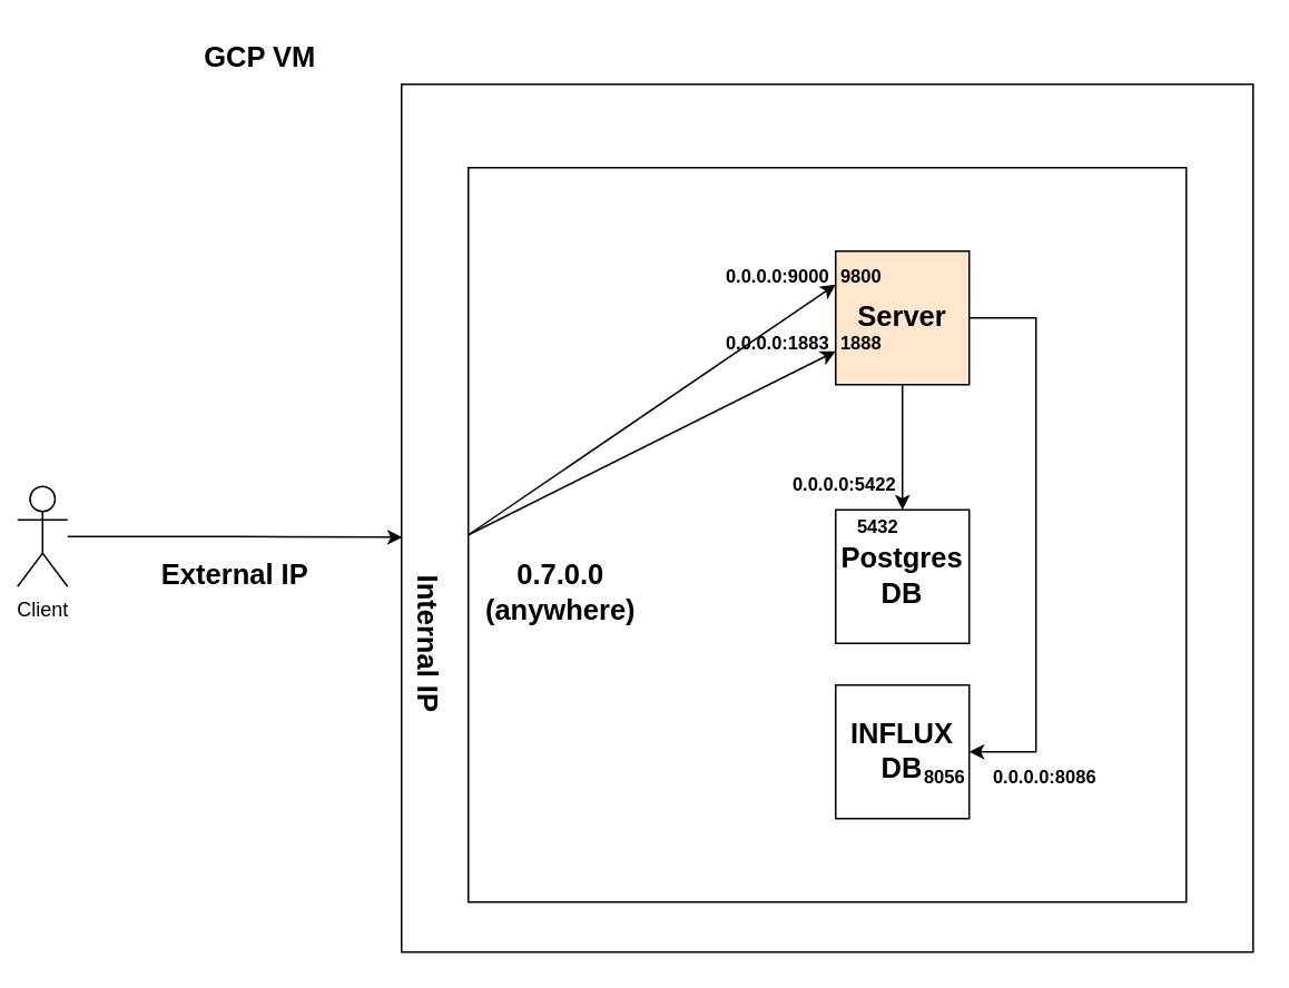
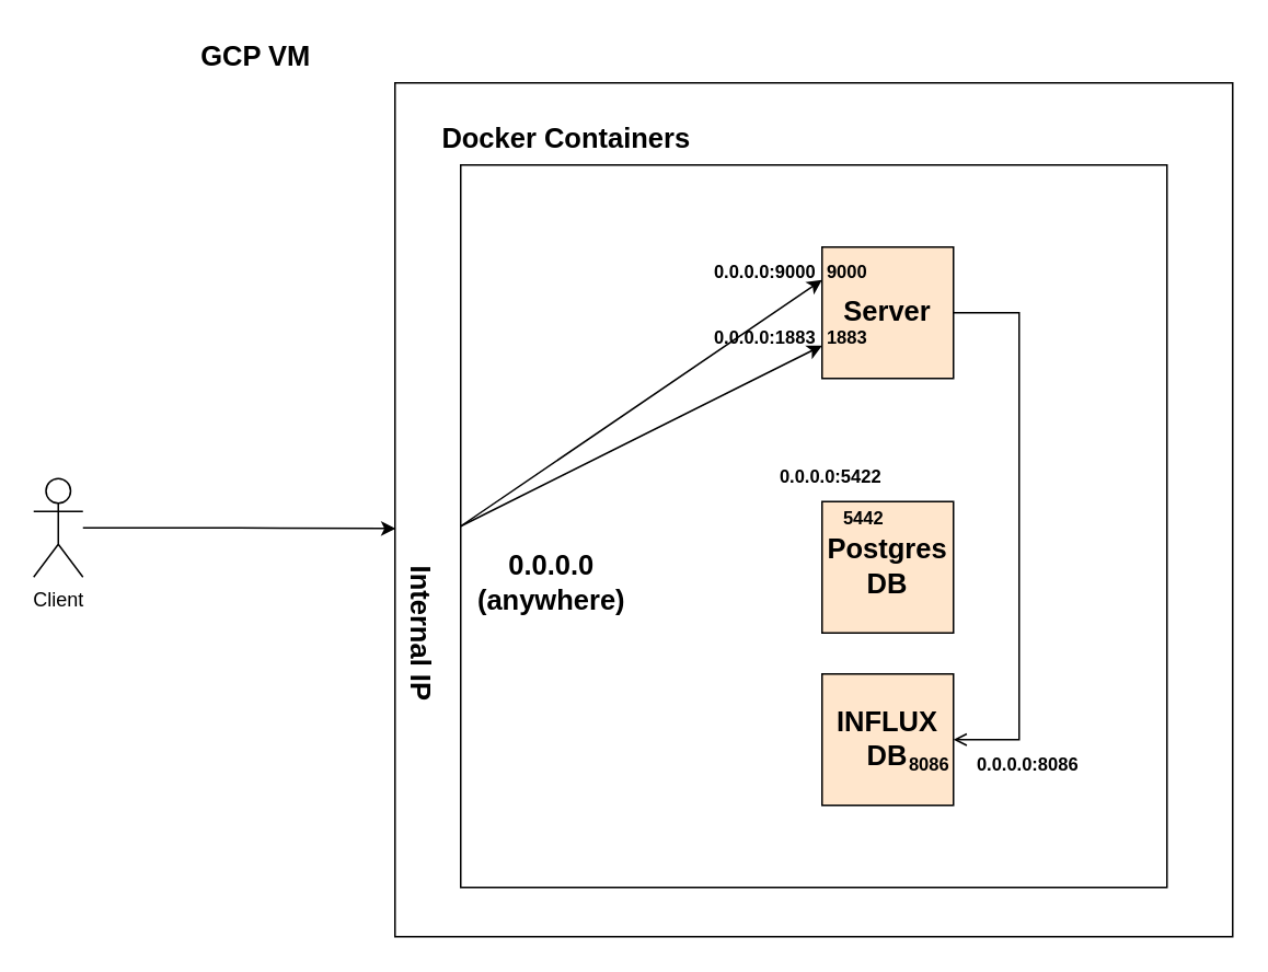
  <mxCell id="0" />
  <mxCell id="1" parent="0" />
  <mxCell id="2" value="" style="rounded=0;whiteSpace=wrap;html=1;" vertex="1" parent="1"><mxGeometry x="240" y="50" width="510" height="520" as="geometry" /></mxCell>
  <mxCell id="3" value="" style="rounded=0;whiteSpace=wrap;html=1;" parent="1" vertex="1"><mxGeometry x="280" y="100" width="430" height="440" as="geometry" /></mxCell>
- <mxCell id="5" style="edgeStyle=orthogonalEdgeStyle;rounded=0;orthogonalLoop=1;jettySize=auto;html=1;" parent="1" source="7" target="9" edge="1"><mxGeometry relative="1" as="geometry"><Array as="points"><mxPoint x="620" y="190" /><mxPoint x="620" y="450" /></Array></mxGeometry></mxCell>
- <mxCell id="6" style="edgeStyle=orthogonalEdgeStyle;rounded=0;orthogonalLoop=1;jettySize=auto;html=1;" parent="1" source="7" target="8" edge="1"><mxGeometry relative="1" as="geometry" /></mxCell>
+ <mxCell id="4" value="Docker Containers" style="text;html=1;align=center;verticalAlign=middle;resizable=0;points=[];autosize=1;strokeColor=none;fillColor=none;fontSize=17;fontStyle=1" parent="1" vertex="1"><mxGeometry x="259" y="70" width="170" height="30" as="geometry" /></mxCell>
+ <mxCell id="5" style="edgeStyle=orthogonalEdgeStyle;rounded=0;orthogonalLoop=1;jettySize=auto;html=1;endArrow=open;" parent="1" source="7" target="9" edge="1"><mxGeometry relative="1" as="geometry"><Array as="points"><mxPoint x="620" y="190" /><mxPoint x="620" y="450" /></Array></mxGeometry></mxCell>
  <mxCell id="7" value="Server" style="whiteSpace=wrap;html=1;aspect=fixed;fontStyle=1;fontSize=17;fillColor=#ffe6cc;" parent="1" vertex="1"><mxGeometry x="500" y="150" width="80" height="80" as="geometry" /></mxCell>
- <mxCell id="8" value="Postgres&lt;br&gt;DB" style="whiteSpace=wrap;html=1;aspect=fixed;fontStyle=1;fontSize=17;" parent="1" vertex="1"><mxGeometry x="500" y="305" width="80" height="80" as="geometry" /></mxCell>
- <mxCell id="9" value="INFLUX&lt;br&gt;DB" style="whiteSpace=wrap;html=1;aspect=fixed;fontStyle=1;fontSize=17;" parent="1" vertex="1"><mxGeometry x="500" y="410" width="80" height="80" as="geometry" /></mxCell>
+ <mxCell id="8" value="Postgres&lt;br&gt;DB" style="whiteSpace=wrap;html=1;aspect=fixed;fontStyle=1;fontSize=17;fillColor=#ffe6cc;" parent="1" vertex="1"><mxGeometry x="500" y="305" width="80" height="80" as="geometry" /></mxCell>
+ <mxCell id="9" value="INFLUX&lt;br&gt;DB" style="whiteSpace=wrap;html=1;aspect=fixed;fontStyle=1;fontSize=17;fillColor=#ffe6cc;" parent="1" vertex="1"><mxGeometry x="500" y="410" width="80" height="80" as="geometry" /></mxCell>
  <mxCell id="10" style="edgeStyle=orthogonalEdgeStyle;rounded=0;orthogonalLoop=1;jettySize=auto;html=1;entryX=0.001;entryY=0.522;entryDx=0;entryDy=0;entryPerimeter=0;" parent="1" source="11" target="2" edge="1"><mxGeometry relative="1" as="geometry"><mxPoint x="237" y="320" as="targetPoint" /></mxGeometry></mxCell>
- <mxCell id="11" value="Client" style="shape=umlActor;verticalLabelPosition=bottom;verticalAlign=top;html=1;outlineConnect=0;" parent="1" vertex="1"><mxGeometry x="10" y="291" width="30" height="60" as="geometry" /></mxCell>
- <mxCell id="12" value="External IP" style="text;html=1;align=center;verticalAlign=middle;resizable=0;points=[];autosize=1;strokeColor=none;fillColor=none;fontSize=17;fontStyle=1" parent="1" vertex="1"><mxGeometry x="85" y="330" width="110" height="30" as="geometry" /></mxCell>
+ <mxCell id="11" value="Client" style="shape=umlActor;verticalLabelPosition=bottom;verticalAlign=top;html=1;outlineConnect=0;" parent="1" vertex="1"><mxGeometry x="20" y="291" width="30" height="60" as="geometry" /></mxCell>
  <mxCell id="13" value="" style="endArrow=classic;html=1;rounded=0;exitX=0;exitY=0.5;exitDx=0;exitDy=0;entryX=0;entryY=0.25;entryDx=0;entryDy=0;" parent="1" source="3" target="7" edge="1"><mxGeometry width="50" height="50" relative="1" as="geometry"><mxPoint x="180" y="350" as="sourcePoint" /><mxPoint x="230" y="300" as="targetPoint" /></mxGeometry></mxCell>
  <mxCell id="14" value="" style="endArrow=classic;html=1;rounded=0;exitX=0;exitY=0.5;exitDx=0;exitDy=0;" parent="1" source="3" target="7" edge="1"><mxGeometry width="50" height="50" relative="1" as="geometry"><mxPoint x="290" y="330" as="sourcePoint" /><mxPoint x="510" y="180" as="targetPoint" /></mxGeometry></mxCell>
- <mxCell id="15" value="0.7.0.0&lt;br&gt;(anywhere)" style="text;html=1;align=center;verticalAlign=middle;resizable=0;points=[];autosize=1;strokeColor=none;fillColor=none;fontSize=17;fontStyle=1" parent="1" vertex="1"><mxGeometry x="280" y="330" width="110" height="50" as="geometry" /></mxCell>
+ <mxCell id="15" value="0.0.0.0&lt;br&gt;(anywhere)" style="text;html=1;align=center;verticalAlign=middle;resizable=0;points=[];autosize=1;strokeColor=none;fillColor=none;fontSize=17;fontStyle=1" parent="1" vertex="1"><mxGeometry x="280" y="330" width="110" height="50" as="geometry" /></mxCell>
  <mxCell id="16" value="0.0.0.0:9000" style="text;html=1;align=center;verticalAlign=middle;resizable=0;points=[];autosize=1;strokeColor=none;fillColor=none;fontSize=11;fontStyle=1" parent="1" vertex="1"><mxGeometry x="420" y="150" width="90" height="30" as="geometry" /></mxCell>
- <mxCell id="17" value="9800" style="text;html=1;align=center;verticalAlign=middle;resizable=0;points=[];autosize=1;strokeColor=none;fillColor=none;fontSize=11;fontStyle=1" parent="1" vertex="1"><mxGeometry x="490" y="150" width="50" height="30" as="geometry" /></mxCell>
+ <mxCell id="17" value="9000" style="text;html=1;align=center;verticalAlign=middle;resizable=0;points=[];autosize=1;strokeColor=none;fillColor=none;fontSize=11;fontStyle=1" parent="1" vertex="1"><mxGeometry x="490" y="150" width="50" height="30" as="geometry" /></mxCell>
  <mxCell id="18" value="0.0.0.0:1883" style="text;html=1;align=center;verticalAlign=middle;resizable=0;points=[];autosize=1;strokeColor=none;fillColor=none;fontSize=11;fontStyle=1" parent="1" vertex="1"><mxGeometry x="420" y="190" width="90" height="30" as="geometry" /></mxCell>
- <mxCell id="19" value="1888" style="text;html=1;align=center;verticalAlign=middle;resizable=0;points=[];autosize=1;strokeColor=none;fillColor=none;fontSize=11;fontStyle=1" parent="1" vertex="1"><mxGeometry x="490" y="190" width="50" height="30" as="geometry" /></mxCell>
+ <mxCell id="19" value="1883" style="text;html=1;align=center;verticalAlign=middle;resizable=0;points=[];autosize=1;strokeColor=none;fillColor=none;fontSize=11;fontStyle=1" parent="1" vertex="1"><mxGeometry x="490" y="190" width="50" height="30" as="geometry" /></mxCell>
  <mxCell id="20" value="0.0.0.0:5422" style="text;html=1;align=center;verticalAlign=middle;resizable=0;points=[];autosize=1;strokeColor=none;fillColor=none;fontSize=11;fontStyle=1" parent="1" vertex="1"><mxGeometry x="460" y="275" width="90" height="30" as="geometry" /></mxCell>
- <mxCell id="21" value="5432" style="text;html=1;align=center;verticalAlign=middle;resizable=0;points=[];autosize=1;strokeColor=none;fillColor=none;fontSize=11;fontStyle=1" parent="1" vertex="1"><mxGeometry x="500" y="300" width="50" height="30" as="geometry" /></mxCell>
+ <mxCell id="21" value="5442" style="text;html=1;align=center;verticalAlign=middle;resizable=0;points=[];autosize=1;strokeColor=none;fillColor=none;fontSize=11;fontStyle=1" parent="1" vertex="1"><mxGeometry x="500" y="300" width="50" height="30" as="geometry" /></mxCell>
  <mxCell id="22" value="0.0.0.0:8086" style="text;html=1;align=center;verticalAlign=middle;resizable=0;points=[];autosize=1;strokeColor=none;fillColor=none;fontSize=11;fontStyle=1" parent="1" vertex="1"><mxGeometry x="580" y="450" width="90" height="30" as="geometry" /></mxCell>
- <mxCell id="23" value="8056" style="text;html=1;align=center;verticalAlign=middle;resizable=0;points=[];autosize=1;strokeColor=none;fillColor=none;fontSize=11;fontStyle=1" parent="1" vertex="1"><mxGeometry x="540" y="450" width="50" height="30" as="geometry" /></mxCell>
+ <mxCell id="23" value="8086" style="text;html=1;align=center;verticalAlign=middle;resizable=0;points=[];autosize=1;strokeColor=none;fillColor=none;fontSize=11;fontStyle=1" parent="1" vertex="1"><mxGeometry x="540" y="450" width="50" height="30" as="geometry" /></mxCell>
  <mxCell id="24" value="GCP VM" style="text;html=1;align=center;verticalAlign=middle;resizable=0;points=[];autosize=1;strokeColor=none;fillColor=none;fontSize=17;fontStyle=1" vertex="1" parent="1"><mxGeometry x="110" y="20" width="90" height="30" as="geometry" /></mxCell>
  <mxCell id="25" value="Internal IP" style="text;html=1;align=center;verticalAlign=middle;resizable=0;points=[];autosize=1;strokeColor=none;fillColor=none;fontSize=17;fontStyle=1;rotation=90;" vertex="1" parent="1"><mxGeometry x="200" y="370" width="110" height="30" as="geometry" /></mxCell>
